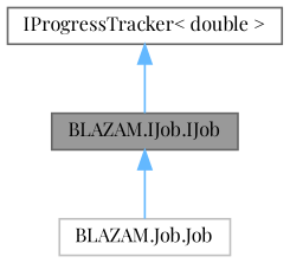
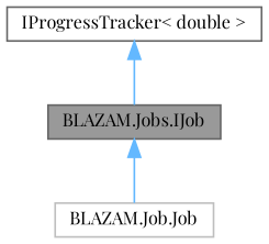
  digraph {
    fontname="Playfair Display"
    node [color=gray40 fillcolor=white fontname="Playfair Display" fontsize=10 shape=box style=filled]
    edge [color=steelblue1 dir=back fontname="Playfair Display" fontsize=10 labelfontname=Helvetica labelfontsize=10 style=solid]
-   n1 [fillcolor=grey60 fontcolor=black height=0.2 label="BLAZAM.IJob.IJob" width=0.4]
+   n1 [fillcolor=grey60 fontcolor=black height=0.2 label="BLAZAM.Jobs.IJob" width=0.4]
    n2 [color=grey75 height=0.2 label="BLAZAM.Job.Job" width=0.4]
    n3 [height=0.2 label="IProgressTracker\< double \>" width=0.4]
    n1 -> n2
    n3 -> n1
  }
